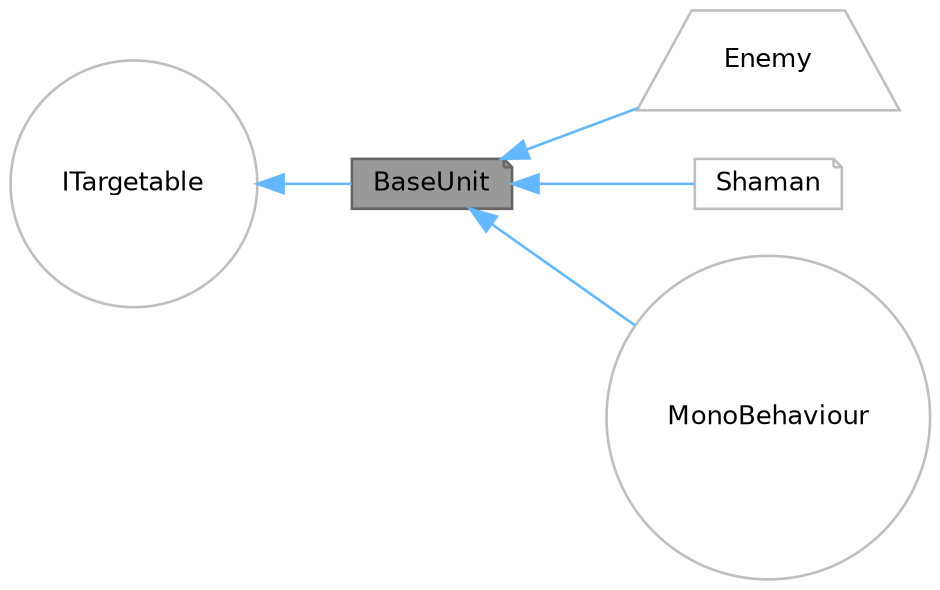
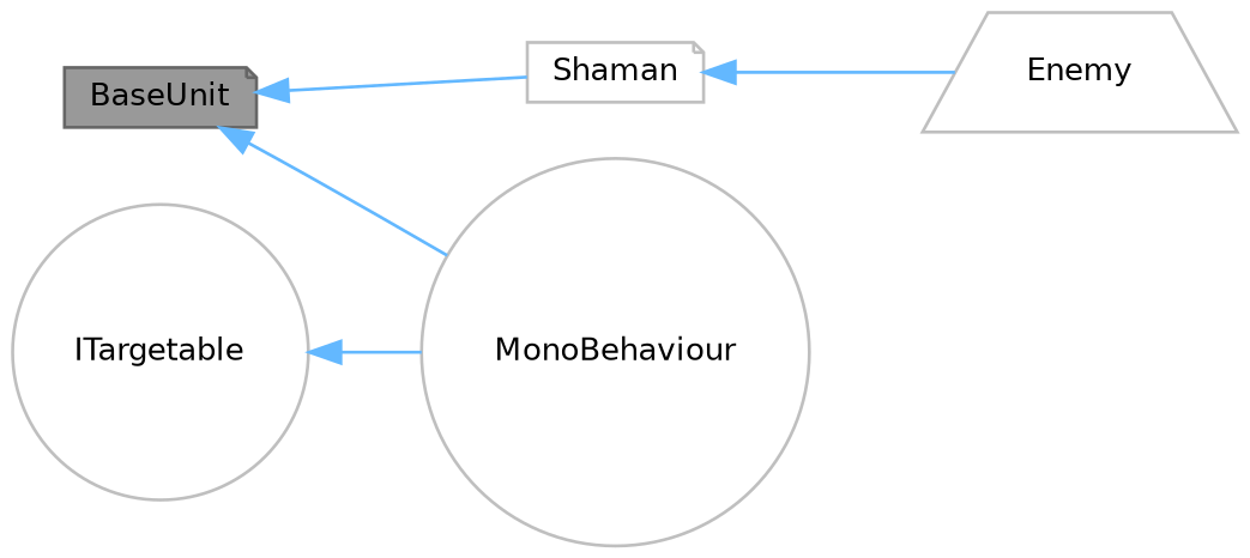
  digraph {
    rankdir=LR
    node [color=grey75 fillcolor=white fontname=Helvetica fontsize=10 shape=note style=filled]
    edge [color=steelblue1 dir=back fontname=Helvetica fontsize=10 labelfontname=Helvetica labelfontsize=10 style=solid]
    n1 [color=gray40 fillcolor=grey60 fontcolor=black height=0.2 label=BaseUnit width=0.4]
    n2 [height=0.2 label=Enemy shape=trapezium width=0.4]
    n3 [height=0.2 label=Shaman width=0.4]
    n4 [height=0.2 label=MonoBehaviour shape=circle width=0.4]
    n5 [height=0.2 label=ITargetable shape=circle width=0.4]
-   n1 -> n2
+   n3 -> n2
    n1 -> n3
    n1 -> n4
-   n5 -> n1
+   n5 -> n4
  }
